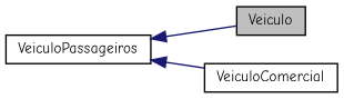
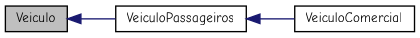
  digraph {
    fontname="Comic Neue"
    rankdir=LR
    node [color=black fillcolor=white fontname="Comic Neue" fontsize=10 shape=record style=filled]
    edge [color=midnightblue dir=back fontname="Comic Neue" fontsize=10 labelfontname=Helvetica labelfontsize=10 style=solid]
    n1 [fillcolor=grey75 fontcolor=black height=0.2 label=Veiculo width=0.4]
    n2 [height=0.2 label=VeiculoPassageiros width=0.4]
    n3 [height=0.2 label=VeiculoComercial width=0.4]
-   n2 -> n1
+   n1 -> n2
    n2 -> n3
  }
